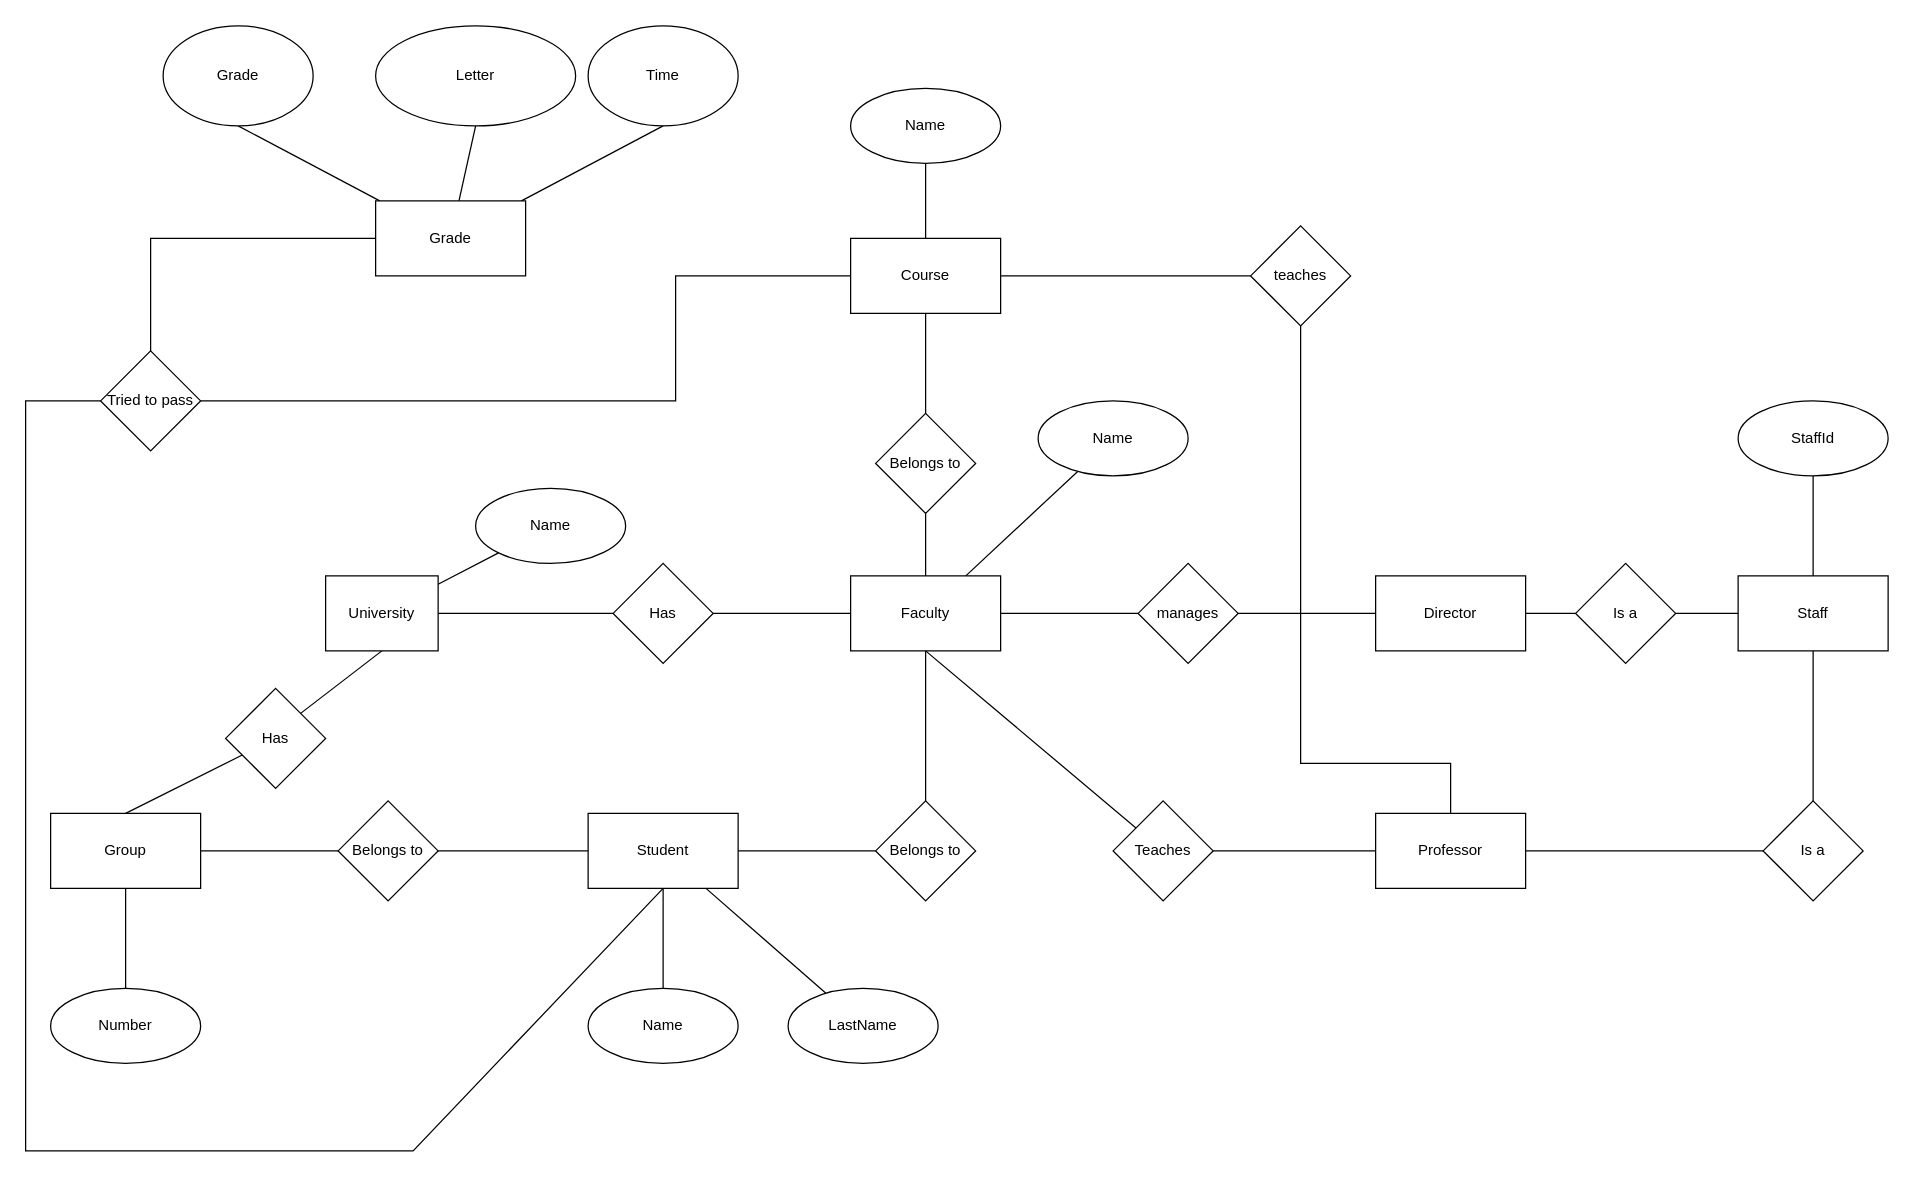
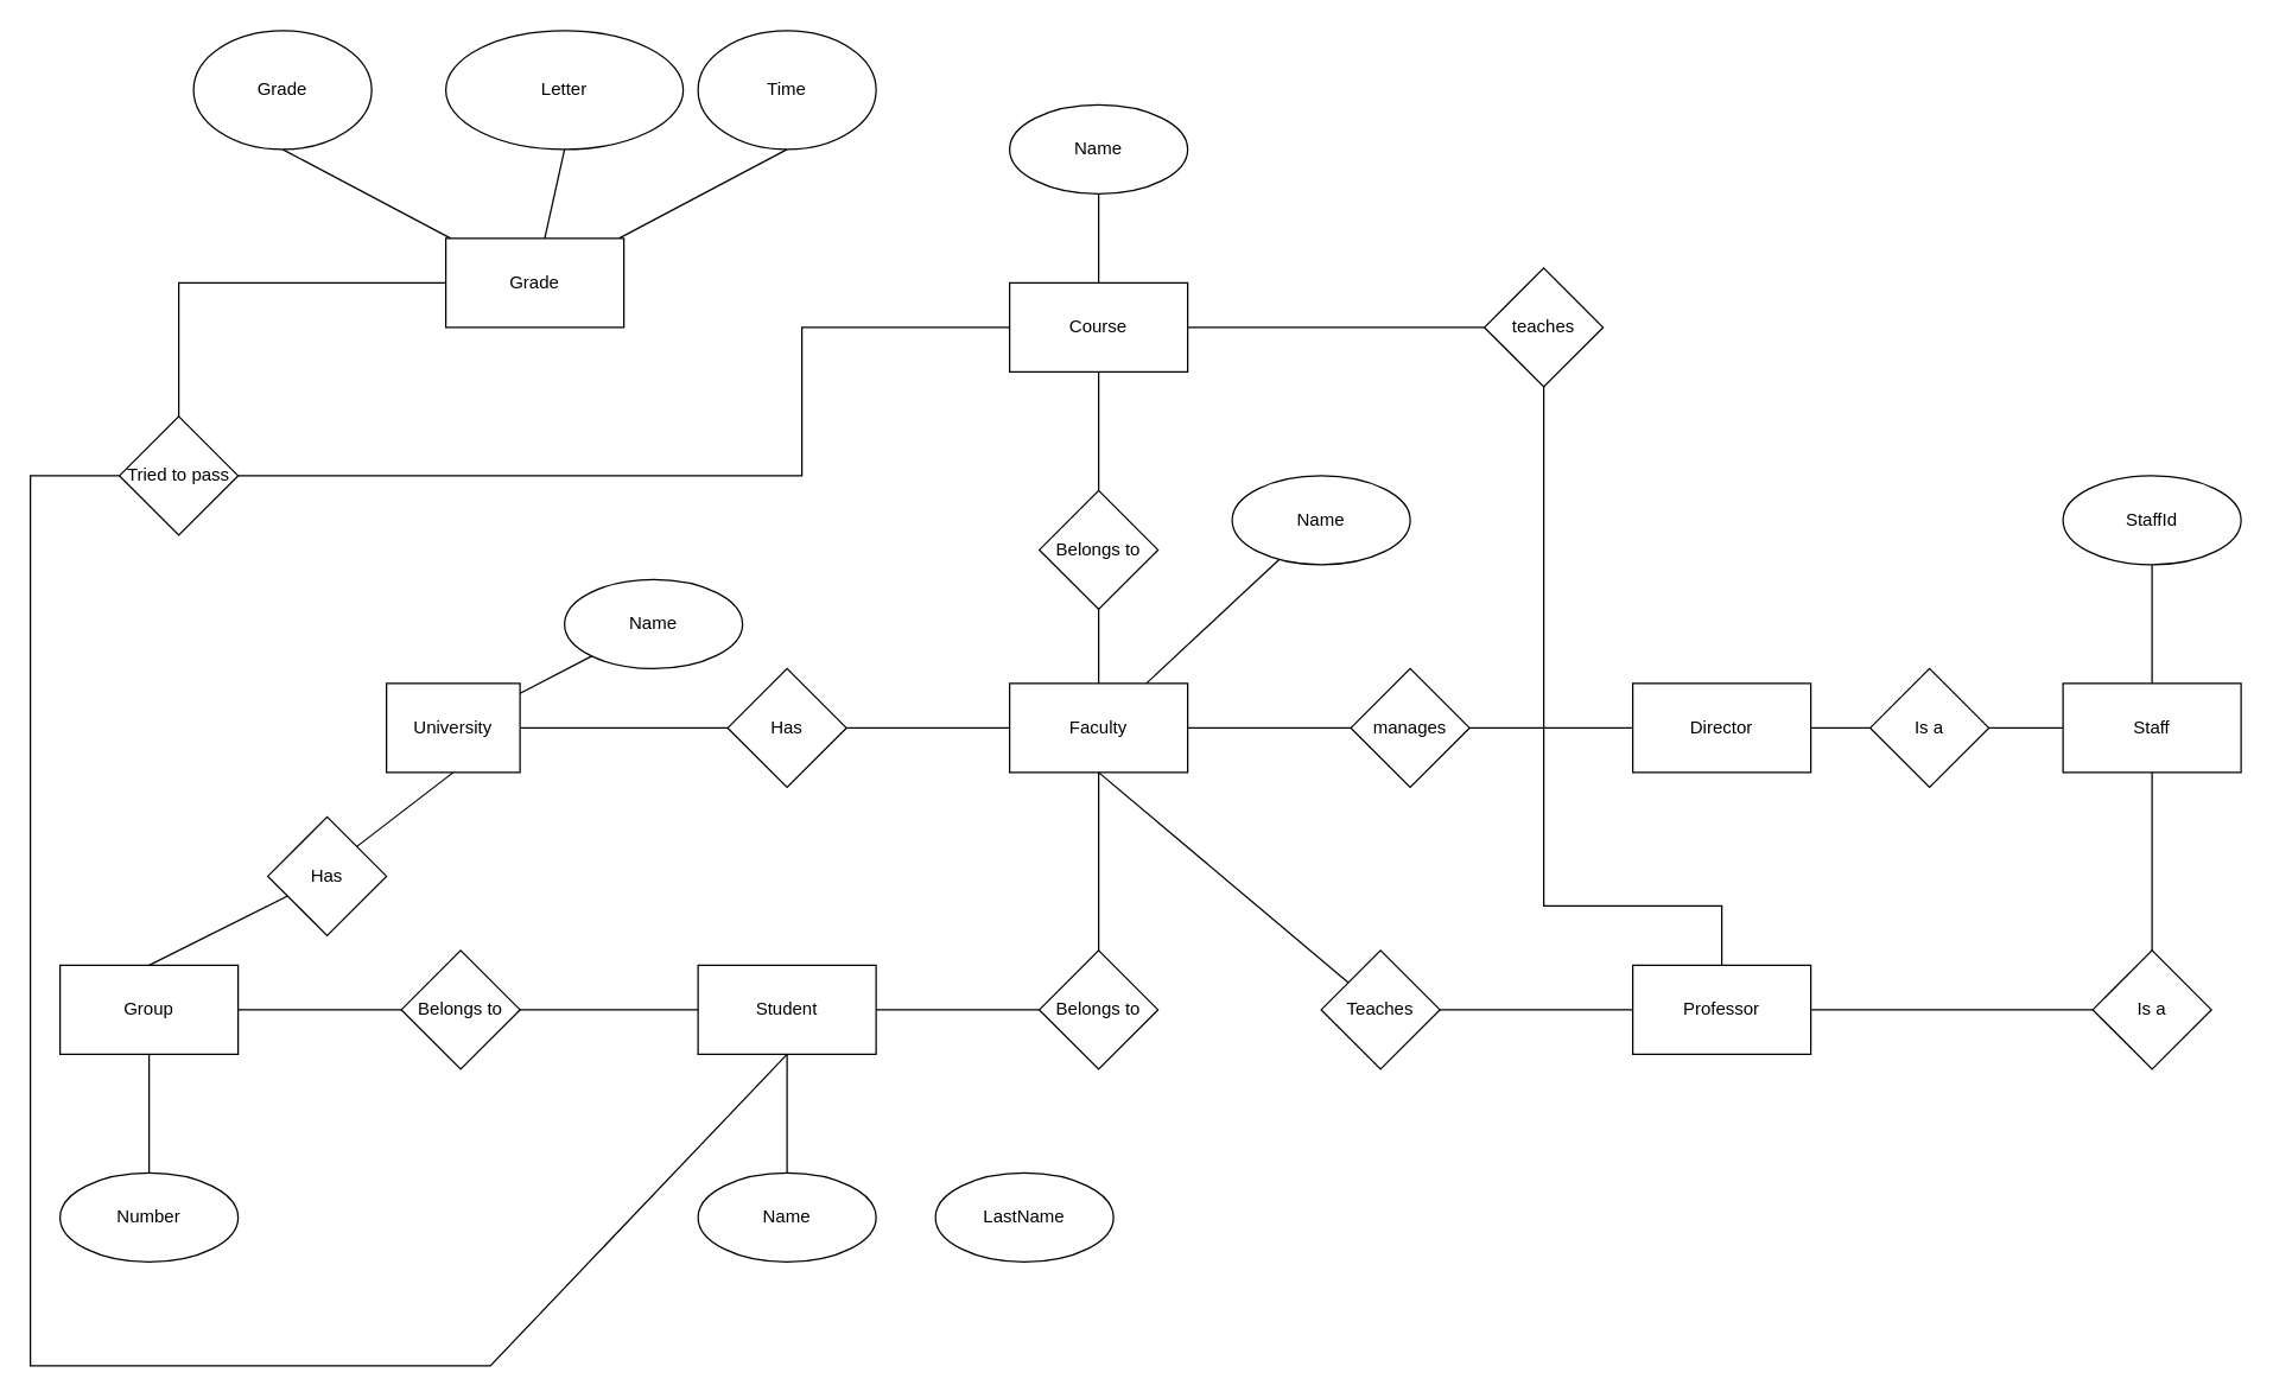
  <mxCell id="0" />
  <mxCell id="1" parent="0" />
  <mxCell id="2" style="edgeStyle=orthogonalEdgeStyle;rounded=0;orthogonalLoop=1;jettySize=auto;html=1;exitX=1;exitY=0.5;exitDx=0;exitDy=0;entryX=0;entryY=0.5;entryDx=0;entryDy=0;startArrow=none;startFill=0;endArrow=none;endFill=0;" edge="1" parent="1" source="5" target="21"><mxGeometry relative="1" as="geometry" /></mxCell>
  <mxCell id="3" value="" style="edgeStyle=none;rounded=0;orthogonalLoop=1;jettySize=auto;html=1;startArrow=none;startFill=0;endArrow=none;endFill=0;" edge="1" parent="1" source="5" target="60"><mxGeometry relative="1" as="geometry" /></mxCell>
  <mxCell id="4" style="edgeStyle=none;rounded=0;orthogonalLoop=1;jettySize=auto;html=1;entryX=1;entryY=0;entryDx=0;entryDy=0;startArrow=none;startFill=0;endArrow=none;endFill=0;exitX=0.5;exitY=1;exitDx=0;exitDy=0;" edge="1" parent="1" source="5" target="62"><mxGeometry relative="1" as="geometry" /></mxCell>
  <mxCell id="5" value="University" style="rounded=0;whiteSpace=wrap;html=1;" vertex="1" parent="1"><mxGeometry x="260" y="460" width="90" height="60" as="geometry" /></mxCell>
  <mxCell id="6" value="" style="edgeStyle=none;rounded=0;orthogonalLoop=1;jettySize=auto;html=1;startArrow=none;startFill=0;endArrow=none;endFill=0;" edge="1" parent="1" source="7" target="56"><mxGeometry relative="1" as="geometry" /></mxCell>
  <mxCell id="7" value="Faculty" style="rounded=0;whiteSpace=wrap;html=1;" vertex="1" parent="1"><mxGeometry x="680" y="460" width="120" height="60" as="geometry" /></mxCell>
  <mxCell id="8" value="" style="edgeStyle=none;rounded=0;orthogonalLoop=1;jettySize=auto;html=1;startArrow=none;startFill=0;endArrow=none;endFill=0;" edge="1" parent="1" source="10" target="57"><mxGeometry relative="1" as="geometry" /></mxCell>
- <mxCell id="9" value="" style="edgeStyle=none;rounded=0;orthogonalLoop=1;jettySize=auto;html=1;startArrow=none;startFill=0;endArrow=none;endFill=0;" edge="1" parent="1" source="10" target="58"><mxGeometry relative="1" as="geometry" /></mxCell>
  <mxCell id="10" value="Student" style="rounded=0;whiteSpace=wrap;html=1;" vertex="1" parent="1"><mxGeometry x="470" y="650" width="120" height="60" as="geometry" /></mxCell>
  <mxCell id="11" style="edgeStyle=none;rounded=0;orthogonalLoop=1;jettySize=auto;html=1;entryX=0;entryY=0.5;entryDx=0;entryDy=0;startArrow=none;startFill=0;endArrow=none;endFill=0;" edge="1" parent="1" source="13" target="35"><mxGeometry relative="1" as="geometry" /></mxCell>
  <mxCell id="12" style="edgeStyle=none;rounded=0;orthogonalLoop=1;jettySize=auto;html=1;entryX=0.5;entryY=1;entryDx=0;entryDy=0;startArrow=none;startFill=0;endArrow=none;endFill=0;" edge="1" parent="1" source="13" target="64"><mxGeometry relative="1" as="geometry"><Array as="points"><mxPoint x="1160" y="610" /><mxPoint x="1040" y="610" /><mxPoint x="1040" y="430" /><mxPoint x="1040" y="220" /></Array></mxGeometry></mxCell>
  <mxCell id="13" value="Professor" style="rounded=0;whiteSpace=wrap;html=1;" vertex="1" parent="1"><mxGeometry x="1100" y="650" width="120" height="60" as="geometry" /></mxCell>
  <mxCell id="14" value="Course" style="whiteSpace=wrap;html=1;" vertex="1" parent="1"><mxGeometry x="680" y="190" width="120" height="60" as="geometry" /></mxCell>
  <mxCell id="15" style="edgeStyle=orthogonalEdgeStyle;rounded=0;orthogonalLoop=1;jettySize=auto;html=1;entryX=0;entryY=0.5;entryDx=0;entryDy=0;startArrow=none;startFill=0;endArrow=none;endFill=0;" edge="1" parent="1" source="17" target="19"><mxGeometry relative="1" as="geometry" /></mxCell>
  <mxCell id="16" value="" style="edgeStyle=none;rounded=0;orthogonalLoop=1;jettySize=auto;html=1;startArrow=none;startFill=0;endArrow=none;endFill=0;" edge="1" parent="1" source="17" target="59"><mxGeometry relative="1" as="geometry" /></mxCell>
  <mxCell id="17" value="Group" style="whiteSpace=wrap;html=1;" vertex="1" parent="1"><mxGeometry x="40" y="650" width="120" height="60" as="geometry" /></mxCell>
  <mxCell id="18" style="edgeStyle=orthogonalEdgeStyle;rounded=0;orthogonalLoop=1;jettySize=auto;html=1;exitX=1;exitY=0.5;exitDx=0;exitDy=0;entryX=0;entryY=0.5;entryDx=0;entryDy=0;startArrow=none;startFill=0;endArrow=none;endFill=0;" edge="1" parent="1" source="19" target="10"><mxGeometry relative="1" as="geometry" /></mxCell>
  <mxCell id="19" value="Belongs to" style="rhombus;whiteSpace=wrap;html=1;" vertex="1" parent="1"><mxGeometry x="270" y="640" width="80" height="80" as="geometry" /></mxCell>
  <mxCell id="20" style="edgeStyle=orthogonalEdgeStyle;rounded=0;orthogonalLoop=1;jettySize=auto;html=1;exitX=1;exitY=0.5;exitDx=0;exitDy=0;entryX=0;entryY=0.5;entryDx=0;entryDy=0;startArrow=none;startFill=0;endArrow=none;endFill=0;" edge="1" parent="1" source="21" target="7"><mxGeometry relative="1" as="geometry" /></mxCell>
  <mxCell id="21" value="Has" style="rhombus;whiteSpace=wrap;html=1;" vertex="1" parent="1"><mxGeometry x="490" y="450" width="80" height="80" as="geometry" /></mxCell>
  <mxCell id="22" value="" style="endArrow=none;html=1;rounded=0;exitX=1;exitY=0.5;exitDx=0;exitDy=0;" edge="1" parent="1" source="10" target="24"><mxGeometry width="50" height="50" relative="1" as="geometry"><mxPoint x="670" y="840" as="sourcePoint" /><mxPoint x="720" y="790" as="targetPoint" /></mxGeometry></mxCell>
  <mxCell id="23" style="edgeStyle=orthogonalEdgeStyle;rounded=0;orthogonalLoop=1;jettySize=auto;html=1;exitX=0.5;exitY=0;exitDx=0;exitDy=0;entryX=0.5;entryY=1;entryDx=0;entryDy=0;startArrow=none;startFill=0;endArrow=none;endFill=0;" edge="1" parent="1" source="24" target="7"><mxGeometry relative="1" as="geometry" /></mxCell>
  <mxCell id="24" value="Belongs to" style="rhombus;whiteSpace=wrap;html=1;" vertex="1" parent="1"><mxGeometry x="700" y="640" width="80" height="80" as="geometry" /></mxCell>
  <mxCell id="25" style="edgeStyle=none;rounded=0;orthogonalLoop=1;jettySize=auto;html=1;entryX=0;entryY=0.5;entryDx=0;entryDy=0;startArrow=none;startFill=0;endArrow=none;endFill=0;" edge="1" parent="1" source="26" target="33"><mxGeometry relative="1" as="geometry" /></mxCell>
  <mxCell id="26" value="Director" style="whiteSpace=wrap;html=1;" vertex="1" parent="1"><mxGeometry x="1100" y="460" width="120" height="60" as="geometry" /></mxCell>
  <mxCell id="27" style="edgeStyle=orthogonalEdgeStyle;rounded=0;orthogonalLoop=1;jettySize=auto;html=1;exitX=0.5;exitY=1;exitDx=0;exitDy=0;entryX=0.5;entryY=0;entryDx=0;entryDy=0;startArrow=none;startFill=0;endArrow=none;endFill=0;" edge="1" parent="1" source="28" target="7"><mxGeometry relative="1" as="geometry" /></mxCell>
  <mxCell id="28" value="Belongs to" style="rhombus;whiteSpace=wrap;html=1;" vertex="1" parent="1"><mxGeometry x="700" y="330" width="80" height="80" as="geometry" /></mxCell>
  <mxCell id="29" value="" style="endArrow=none;html=1;rounded=0;entryX=0.5;entryY=1;entryDx=0;entryDy=0;exitX=0.5;exitY=0;exitDx=0;exitDy=0;" edge="1" parent="1" source="28" target="14"><mxGeometry width="50" height="50" relative="1" as="geometry"><mxPoint x="670" y="550" as="sourcePoint" /><mxPoint x="720" y="500" as="targetPoint" /></mxGeometry></mxCell>
  <mxCell id="30" value="" style="edgeStyle=none;rounded=0;orthogonalLoop=1;jettySize=auto;html=1;startArrow=none;startFill=0;endArrow=none;endFill=0;" edge="1" parent="1" source="31" target="55"><mxGeometry relative="1" as="geometry" /></mxCell>
  <mxCell id="31" value="Staff" style="rounded=0;whiteSpace=wrap;html=1;" vertex="1" parent="1"><mxGeometry x="1390" y="460" width="120" height="60" as="geometry" /></mxCell>
  <mxCell id="32" style="edgeStyle=none;rounded=0;orthogonalLoop=1;jettySize=auto;html=1;entryX=0;entryY=0.5;entryDx=0;entryDy=0;startArrow=none;startFill=0;endArrow=none;endFill=0;" edge="1" parent="1" source="33" target="31"><mxGeometry relative="1" as="geometry" /></mxCell>
  <mxCell id="33" value="Is a" style="rhombus;whiteSpace=wrap;html=1;" vertex="1" parent="1"><mxGeometry x="1260" y="450" width="80" height="80" as="geometry" /></mxCell>
  <mxCell id="34" style="edgeStyle=none;rounded=0;orthogonalLoop=1;jettySize=auto;html=1;entryX=0.5;entryY=1;entryDx=0;entryDy=0;startArrow=none;startFill=0;endArrow=none;endFill=0;exitX=0.5;exitY=0;exitDx=0;exitDy=0;" edge="1" parent="1" source="35" target="31"><mxGeometry relative="1" as="geometry" /></mxCell>
  <mxCell id="35" value="Is a" style="rhombus;whiteSpace=wrap;html=1;" vertex="1" parent="1"><mxGeometry x="1410" y="640" width="80" height="80" as="geometry" /></mxCell>
  <mxCell id="36" value="" style="edgeStyle=none;rounded=0;orthogonalLoop=1;jettySize=auto;html=1;startArrow=none;startFill=0;endArrow=none;endFill=0;" edge="1" parent="1" source="38" target="26"><mxGeometry relative="1" as="geometry" /></mxCell>
  <mxCell id="37" style="edgeStyle=none;rounded=0;orthogonalLoop=1;jettySize=auto;html=1;entryX=1;entryY=0.5;entryDx=0;entryDy=0;startArrow=none;startFill=0;endArrow=none;endFill=0;" edge="1" parent="1" source="38" target="7"><mxGeometry relative="1" as="geometry" /></mxCell>
  <mxCell id="38" value="manages" style="rhombus;whiteSpace=wrap;html=1;" vertex="1" parent="1"><mxGeometry x="910" y="450" width="80" height="80" as="geometry" /></mxCell>
  <mxCell id="39" style="edgeStyle=none;rounded=0;orthogonalLoop=1;jettySize=auto;html=1;entryX=0;entryY=0.5;entryDx=0;entryDy=0;startArrow=none;startFill=0;endArrow=none;endFill=0;" edge="1" parent="1" source="41" target="13"><mxGeometry relative="1" as="geometry" /></mxCell>
  <mxCell id="40" style="edgeStyle=none;rounded=0;orthogonalLoop=1;jettySize=auto;html=1;entryX=0.5;entryY=1;entryDx=0;entryDy=0;startArrow=none;startFill=0;endArrow=none;endFill=0;" edge="1" parent="1" source="41" target="7"><mxGeometry relative="1" as="geometry" /></mxCell>
  <mxCell id="41" value="Teaches" style="rhombus;whiteSpace=wrap;html=1;" vertex="1" parent="1"><mxGeometry x="890" y="640" width="80" height="80" as="geometry" /></mxCell>
  <mxCell id="42" style="edgeStyle=none;rounded=0;orthogonalLoop=1;jettySize=auto;html=1;entryX=0.5;entryY=0;entryDx=0;entryDy=0;startArrow=none;startFill=0;endArrow=none;endFill=0;" edge="1" parent="1" source="46" target="49"><mxGeometry relative="1" as="geometry"><Array as="points"><mxPoint x="120" y="190" /></Array></mxGeometry></mxCell>
  <mxCell id="43" style="edgeStyle=none;rounded=0;orthogonalLoop=1;jettySize=auto;html=1;entryX=0.5;entryY=1;entryDx=0;entryDy=0;startArrow=none;startFill=0;endArrow=none;endFill=0;" edge="1" parent="1" source="46" target="50"><mxGeometry relative="1" as="geometry" /></mxCell>
  <mxCell id="44" style="edgeStyle=none;rounded=0;orthogonalLoop=1;jettySize=auto;html=1;entryX=0.5;entryY=1;entryDx=0;entryDy=0;startArrow=none;startFill=0;endArrow=none;endFill=0;" edge="1" parent="1" source="46" target="51"><mxGeometry relative="1" as="geometry" /></mxCell>
  <mxCell id="45" style="edgeStyle=none;rounded=0;orthogonalLoop=1;jettySize=auto;html=1;entryX=0.5;entryY=1;entryDx=0;entryDy=0;startArrow=none;startFill=0;endArrow=none;endFill=0;" edge="1" parent="1" source="46" target="52"><mxGeometry relative="1" as="geometry" /></mxCell>
  <mxCell id="46" value="Grade" style="whiteSpace=wrap;html=1;" vertex="1" parent="1"><mxGeometry x="300" y="160" width="120" height="60" as="geometry" /></mxCell>
  <mxCell id="47" style="edgeStyle=none;rounded=0;orthogonalLoop=1;jettySize=auto;html=1;entryX=0;entryY=0.5;entryDx=0;entryDy=0;startArrow=none;startFill=0;endArrow=none;endFill=0;" edge="1" parent="1" source="49" target="14"><mxGeometry relative="1" as="geometry"><Array as="points"><mxPoint x="540" y="320" /><mxPoint x="540" y="220" /></Array></mxGeometry></mxCell>
  <mxCell id="48" style="edgeStyle=none;rounded=0;orthogonalLoop=1;jettySize=auto;html=1;entryX=0.5;entryY=1;entryDx=0;entryDy=0;startArrow=none;startFill=0;endArrow=none;endFill=0;" edge="1" parent="1" source="49" target="10"><mxGeometry relative="1" as="geometry"><Array as="points"><mxPoint x="20" y="320" /><mxPoint x="20" y="560" /><mxPoint x="20" y="920" /><mxPoint x="330" y="920" /></Array></mxGeometry></mxCell>
  <mxCell id="49" value="Tried to pass" style="rhombus;whiteSpace=wrap;html=1;" vertex="1" parent="1"><mxGeometry x="80" y="280" width="80" height="80" as="geometry" /></mxCell>
  <mxCell id="50" value="Grade" style="ellipse;whiteSpace=wrap;html=1;" vertex="1" parent="1"><mxGeometry x="130" y="20" width="120" height="80" as="geometry" /></mxCell>
  <mxCell id="51" value="Letter" style="ellipse;whiteSpace=wrap;html=1;" vertex="1" parent="1"><mxGeometry x="300" y="20" width="160" height="80" as="geometry" /></mxCell>
  <mxCell id="52" value="Time" style="ellipse;whiteSpace=wrap;html=1;" vertex="1" parent="1"><mxGeometry x="470" y="20" width="120" height="80" as="geometry" /></mxCell>
  <mxCell id="53" style="edgeStyle=none;rounded=0;orthogonalLoop=1;jettySize=auto;html=1;entryX=0.5;entryY=0;entryDx=0;entryDy=0;startArrow=none;startFill=0;endArrow=none;endFill=0;" edge="1" parent="1" source="54" target="14"><mxGeometry relative="1" as="geometry" /></mxCell>
  <mxCell id="54" value="Name" style="ellipse;whiteSpace=wrap;html=1;" vertex="1" parent="1"><mxGeometry x="680" y="70" width="120" height="60" as="geometry" /></mxCell>
  <mxCell id="55" value="StaffId" style="ellipse;whiteSpace=wrap;html=1;rounded=0;" vertex="1" parent="1"><mxGeometry x="1390" y="320" width="120" height="60" as="geometry" /></mxCell>
  <mxCell id="56" value="Name" style="ellipse;whiteSpace=wrap;html=1;rounded=0;" vertex="1" parent="1"><mxGeometry x="830" y="320" width="120" height="60" as="geometry" /></mxCell>
  <mxCell id="57" value="Name" style="ellipse;whiteSpace=wrap;html=1;rounded=0;" vertex="1" parent="1"><mxGeometry x="470" y="790" width="120" height="60" as="geometry" /></mxCell>
  <mxCell id="58" value="LastName" style="ellipse;whiteSpace=wrap;html=1;rounded=0;" vertex="1" parent="1"><mxGeometry x="630" y="790" width="120" height="60" as="geometry" /></mxCell>
  <mxCell id="59" value="Number" style="ellipse;whiteSpace=wrap;html=1;" vertex="1" parent="1"><mxGeometry x="40" y="790" width="120" height="60" as="geometry" /></mxCell>
  <mxCell id="60" value="Name" style="ellipse;whiteSpace=wrap;html=1;rounded=0;" vertex="1" parent="1"><mxGeometry x="380" y="390" width="120" height="60" as="geometry" /></mxCell>
  <mxCell id="61" style="edgeStyle=none;rounded=0;orthogonalLoop=1;jettySize=auto;html=1;entryX=0.5;entryY=0;entryDx=0;entryDy=0;startArrow=none;startFill=0;endArrow=none;endFill=0;" edge="1" parent="1" source="62" target="17"><mxGeometry relative="1" as="geometry" /></mxCell>
  <mxCell id="62" value="Has" style="rhombus;whiteSpace=wrap;html=1;" vertex="1" parent="1"><mxGeometry x="180" y="550" width="80" height="80" as="geometry" /></mxCell>
  <mxCell id="63" style="edgeStyle=none;rounded=0;orthogonalLoop=1;jettySize=auto;html=1;entryX=1;entryY=0.5;entryDx=0;entryDy=0;startArrow=none;startFill=0;endArrow=none;endFill=0;" edge="1" parent="1" source="64" target="14"><mxGeometry relative="1" as="geometry" /></mxCell>
  <mxCell id="64" value="teaches" style="rhombus;whiteSpace=wrap;html=1;" vertex="1" parent="1"><mxGeometry x="1000" y="180" width="80" height="80" as="geometry" /></mxCell>
